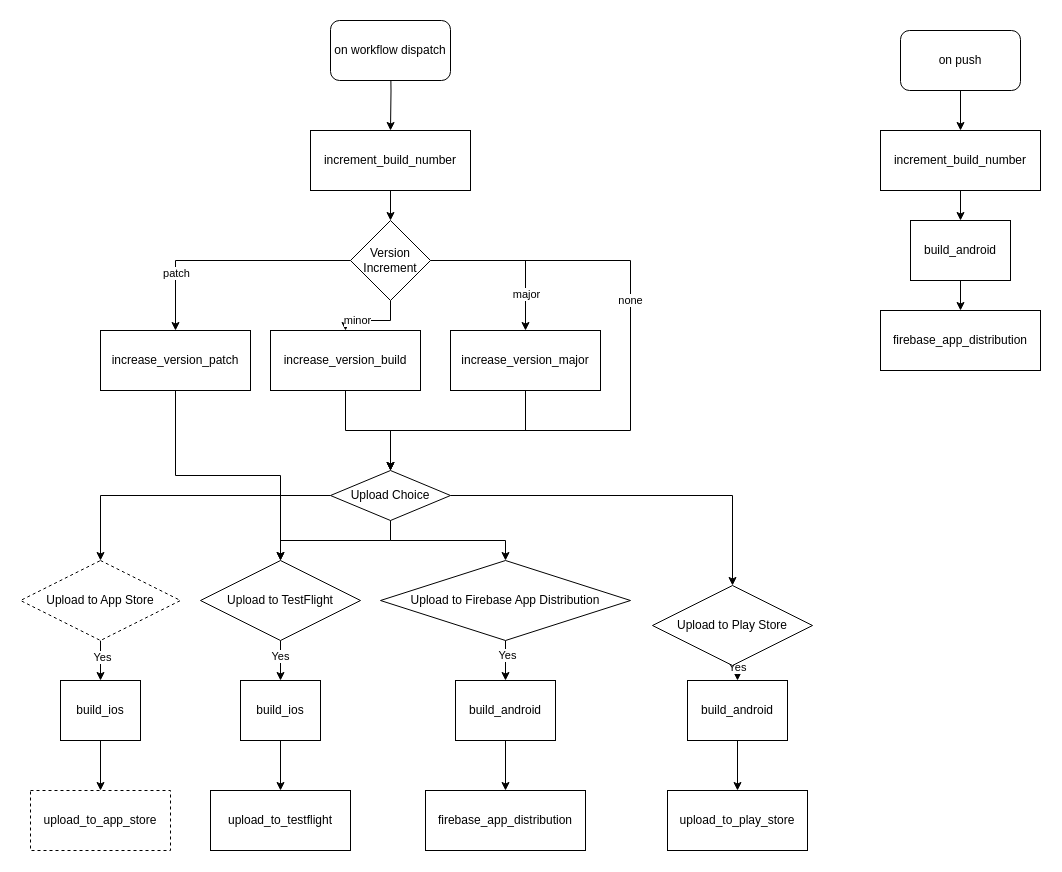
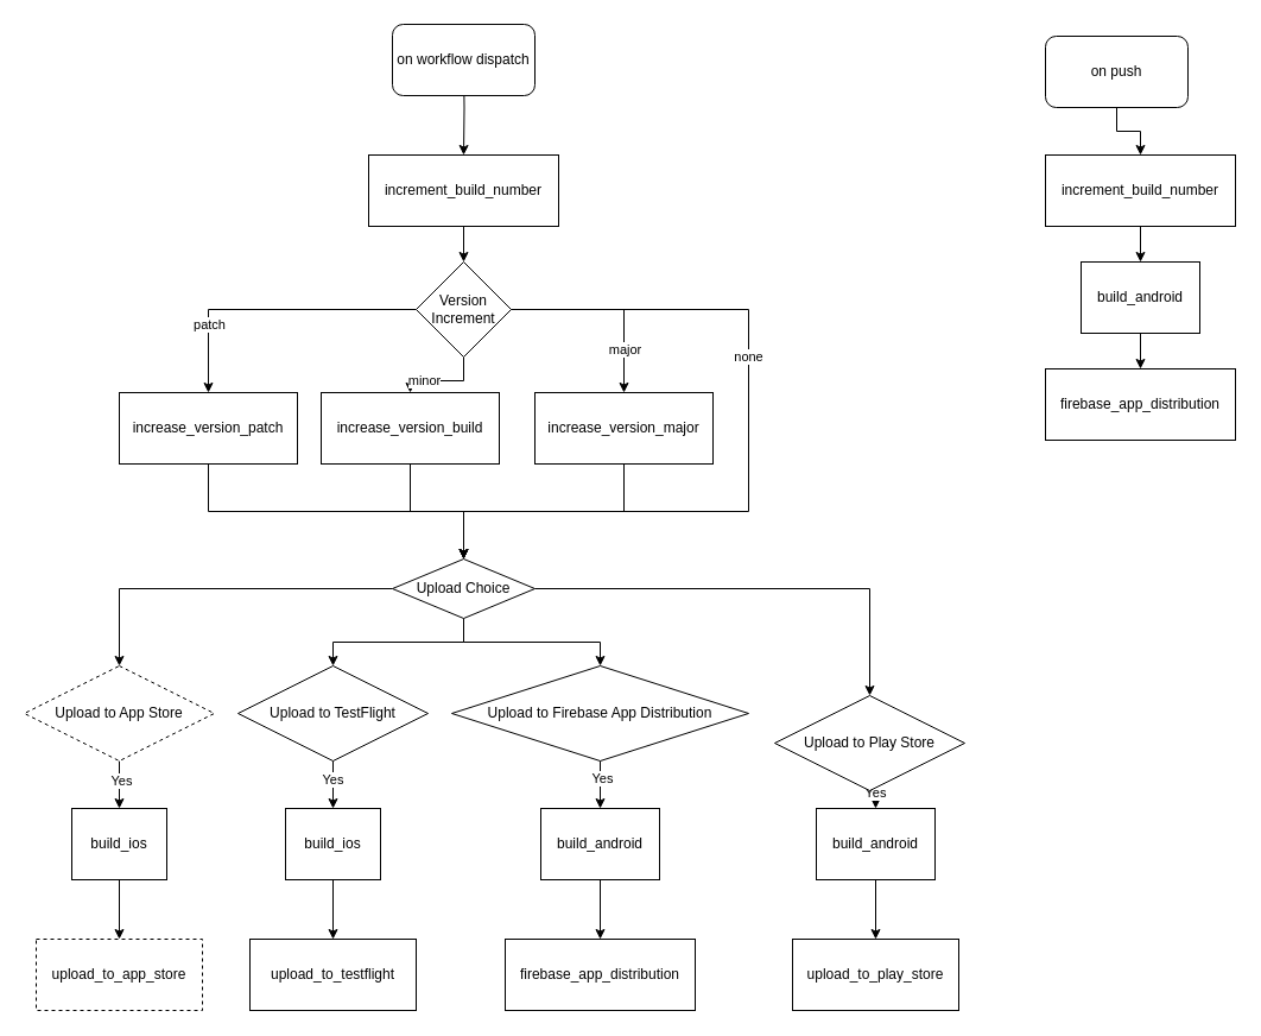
  <mxCell id="0" />
  <mxCell id="1" parent="0" />
  <mxCell id="2" style="edgeStyle=orthogonalEdgeStyle;rounded=0;orthogonalLoop=1;jettySize=auto;html=1;entryX=0.5;entryY=0;entryDx=0;entryDy=0;" edge="1" parent="1" target="27"><mxGeometry relative="1" as="geometry"><mxPoint x="390" y="50" as="sourcePoint" /><mxPoint x="390" y="120" as="targetPoint" /></mxGeometry></mxCell>
  <mxCell id="3" value="on&amp;nbsp;workflow dispatch" style="rounded=1;whiteSpace=wrap;html=1;" vertex="1" parent="1"><mxGeometry x="330" y="20" width="120" height="60" as="geometry" /></mxCell>
  <mxCell id="4" style="edgeStyle=orthogonalEdgeStyle;rounded=0;orthogonalLoop=1;jettySize=auto;html=1;exitX=0.5;exitY=1;exitDx=0;exitDy=0;entryX=0.5;entryY=0;entryDx=0;entryDy=0;" edge="1" parent="1" source="6" target="21"><mxGeometry relative="1" as="geometry" /></mxCell>
  <mxCell id="5" value="Yes" style="edgeLabel;html=1;align=center;verticalAlign=middle;resizable=0;points=[];" vertex="1" connectable="0" parent="4"><mxGeometry x="-0.357" y="-1" relative="1" as="geometry"><mxPoint as="offset" /></mxGeometry></mxCell>
  <mxCell id="6" value="Upload to Play Store" style="rhombus;whiteSpace=wrap;html=1;" vertex="1" parent="1"><mxGeometry x="652" y="585" width="160" height="80" as="geometry" /></mxCell>
  <mxCell id="7" style="edgeStyle=orthogonalEdgeStyle;rounded=0;orthogonalLoop=1;jettySize=auto;html=1;exitX=0.5;exitY=1;exitDx=0;exitDy=0;entryX=0.5;entryY=0;entryDx=0;entryDy=0;" edge="1" parent="1" source="9" target="48"><mxGeometry relative="1" as="geometry" /></mxCell>
  <mxCell id="8" value="Yes" style="edgeLabel;html=1;align=center;verticalAlign=middle;resizable=0;points=[];" vertex="1" connectable="0" parent="7"><mxGeometry x="-0.288" y="1" relative="1" as="geometry"><mxPoint as="offset" /></mxGeometry></mxCell>
  <mxCell id="9" value="Upload to Firebase App Distribution" style="rhombus;whiteSpace=wrap;html=1;" vertex="1" parent="1"><mxGeometry x="380" y="560" width="250" height="80" as="geometry" /></mxCell>
  <mxCell id="10" style="edgeStyle=orthogonalEdgeStyle;rounded=0;orthogonalLoop=1;jettySize=auto;html=1;entryX=0.5;entryY=0;entryDx=0;entryDy=0;" edge="1" parent="1" source="14" target="17"><mxGeometry relative="1" as="geometry" /></mxCell>
  <mxCell id="11" style="edgeStyle=orthogonalEdgeStyle;rounded=0;orthogonalLoop=1;jettySize=auto;html=1;exitX=0.5;exitY=1;exitDx=0;exitDy=0;" edge="1" parent="1" source="14" target="44"><mxGeometry relative="1" as="geometry" /></mxCell>
  <mxCell id="12" style="edgeStyle=orthogonalEdgeStyle;rounded=0;orthogonalLoop=1;jettySize=auto;html=1;entryX=0.5;entryY=0;entryDx=0;entryDy=0;" edge="1" parent="1" source="14" target="9"><mxGeometry relative="1" as="geometry" /></mxCell>
  <mxCell id="13" style="edgeStyle=orthogonalEdgeStyle;rounded=0;orthogonalLoop=1;jettySize=auto;html=1;entryX=0.5;entryY=0;entryDx=0;entryDy=0;" edge="1" parent="1" source="14" target="6"><mxGeometry relative="1" as="geometry" /></mxCell>
  <mxCell id="14" value="Upload Choice" style="rhombus;whiteSpace=wrap;html=1;" vertex="1" parent="1"><mxGeometry x="330" y="470" width="120" height="50" as="geometry" /></mxCell>
  <mxCell id="15" style="edgeStyle=orthogonalEdgeStyle;rounded=0;orthogonalLoop=1;jettySize=auto;html=1;exitX=0.5;exitY=1;exitDx=0;exitDy=0;entryX=0.5;entryY=0;entryDx=0;entryDy=0;" edge="1" parent="1" source="17" target="46"><mxGeometry relative="1" as="geometry" /></mxCell>
  <mxCell id="16" value="Yes" style="edgeLabel;html=1;align=center;verticalAlign=middle;resizable=0;points=[];" vertex="1" connectable="0" parent="15"><mxGeometry x="-0.2" y="1" relative="1" as="geometry"><mxPoint as="offset" /></mxGeometry></mxCell>
  <mxCell id="17" value="Upload to App Store" style="rhombus;whiteSpace=wrap;html=1;dashed=1;" vertex="1" parent="1"><mxGeometry x="20" y="560" width="160" height="80" as="geometry" /></mxCell>
  <mxCell id="18" style="edgeStyle=orthogonalEdgeStyle;rounded=0;orthogonalLoop=1;jettySize=auto;html=1;exitX=0.5;exitY=1;exitDx=0;exitDy=0;" edge="1" parent="1" source="19" target="23"><mxGeometry relative="1" as="geometry" /></mxCell>
  <mxCell id="19" value="build_ios" style="rounded=0;whiteSpace=wrap;html=1;" vertex="1" parent="1"><mxGeometry x="240" y="680" width="80" height="60" as="geometry" /></mxCell>
  <mxCell id="20" style="edgeStyle=orthogonalEdgeStyle;rounded=0;orthogonalLoop=1;jettySize=auto;html=1;entryX=0.5;entryY=0;entryDx=0;entryDy=0;" edge="1" parent="1" source="21" target="24"><mxGeometry relative="1" as="geometry" /></mxCell>
  <mxCell id="21" value="build_android" style="rounded=0;whiteSpace=wrap;html=1;" vertex="1" parent="1"><mxGeometry x="687" y="680" width="100" height="60" as="geometry" /></mxCell>
  <mxCell id="22" value="upload_to_app_store" style="rounded=0;whiteSpace=wrap;html=1;dashed=1;" vertex="1" parent="1"><mxGeometry x="30" y="790" width="140" height="60" as="geometry" /></mxCell>
  <mxCell id="23" value="upload_to_testflight" style="rounded=0;whiteSpace=wrap;html=1;" vertex="1" parent="1"><mxGeometry x="210" y="790" width="140" height="60" as="geometry" /></mxCell>
  <mxCell id="24" value="upload_to_play_store" style="rounded=0;whiteSpace=wrap;html=1;" vertex="1" parent="1"><mxGeometry x="667" y="790" width="140" height="60" as="geometry" /></mxCell>
  <mxCell id="25" value="firebase_app_distribution" style="rounded=0;whiteSpace=wrap;html=1;" vertex="1" parent="1"><mxGeometry x="425" y="790" width="160" height="60" as="geometry" /></mxCell>
  <mxCell id="26" style="edgeStyle=orthogonalEdgeStyle;rounded=0;orthogonalLoop=1;jettySize=auto;html=1;exitX=0.5;exitY=1;exitDx=0;exitDy=0;" edge="1" parent="1" source="27" target="37"><mxGeometry relative="1" as="geometry" /></mxCell>
  <mxCell id="27" value="increment_build_number" style="rounded=0;whiteSpace=wrap;html=1;" vertex="1" parent="1"><mxGeometry x="310" y="130" width="160" height="60" as="geometry" /></mxCell>
- <mxCell id="28" style="edgeStyle=orthogonalEdgeStyle;rounded=0;orthogonalLoop=1;jettySize=auto;html=1;exitX=0.5;exitY=1;exitDx=0;exitDy=0;" edge="1" parent="1" source="29" target="44"><mxGeometry relative="1" as="geometry" /></mxCell>
+ <mxCell id="28" style="edgeStyle=orthogonalEdgeStyle;rounded=0;orthogonalLoop=1;jettySize=auto;html=1;exitX=0.5;exitY=1;exitDx=0;exitDy=0;" edge="1" parent="1" source="29" target="14"><mxGeometry relative="1" as="geometry" /></mxCell>
  <mxCell id="29" value="increase_version_patch" style="rounded=0;whiteSpace=wrap;html=1;" vertex="1" parent="1"><mxGeometry x="100" y="330" width="150" height="60" as="geometry" /></mxCell>
  <mxCell id="30" value="minor" style="edgeStyle=orthogonalEdgeStyle;rounded=0;orthogonalLoop=1;jettySize=auto;html=1;exitX=0.5;exitY=1;exitDx=0;exitDy=0;" edge="1" parent="1" source="37" target="39"><mxGeometry x="0.41" relative="1" as="geometry"><mxPoint as="offset" /></mxGeometry></mxCell>
  <mxCell id="31" style="edgeStyle=orthogonalEdgeStyle;rounded=0;orthogonalLoop=1;jettySize=auto;html=1;exitX=0;exitY=0.5;exitDx=0;exitDy=0;" edge="1" parent="1" source="37" target="29"><mxGeometry relative="1" as="geometry" /></mxCell>
  <mxCell id="32" value="patch" style="edgeLabel;html=1;align=center;verticalAlign=middle;resizable=0;points=[];" vertex="1" connectable="0" parent="31"><mxGeometry x="0.524" relative="1" as="geometry"><mxPoint as="offset" /></mxGeometry></mxCell>
  <mxCell id="33" style="edgeStyle=orthogonalEdgeStyle;rounded=0;orthogonalLoop=1;jettySize=auto;html=1;" edge="1" parent="1" source="37" target="41"><mxGeometry relative="1" as="geometry" /></mxCell>
  <mxCell id="34" value="major" style="edgeLabel;html=1;align=center;verticalAlign=middle;resizable=0;points=[];" vertex="1" connectable="0" parent="33"><mxGeometry x="0.547" relative="1" as="geometry"><mxPoint as="offset" /></mxGeometry></mxCell>
  <mxCell id="35" style="edgeStyle=orthogonalEdgeStyle;rounded=0;orthogonalLoop=1;jettySize=auto;html=1;exitX=1;exitY=0.5;exitDx=0;exitDy=0;" edge="1" parent="1" source="37" target="14"><mxGeometry relative="1" as="geometry"><mxPoint x="700" y="420" as="targetPoint" /><Array as="points"><mxPoint x="630" y="260" /><mxPoint x="630" y="430" /><mxPoint x="390" y="430" /></Array></mxGeometry></mxCell>
  <mxCell id="36" value="none" style="edgeLabel;html=1;align=center;verticalAlign=middle;resizable=0;points=[];" vertex="1" connectable="0" parent="35"><mxGeometry x="-0.266" y="-1" relative="1" as="geometry"><mxPoint as="offset" /></mxGeometry></mxCell>
  <mxCell id="37" value="Version Increment" style="rhombus;whiteSpace=wrap;html=1;" vertex="1" parent="1"><mxGeometry x="350" y="220" width="80" height="80" as="geometry" /></mxCell>
  <mxCell id="38" style="edgeStyle=orthogonalEdgeStyle;rounded=0;orthogonalLoop=1;jettySize=auto;html=1;exitX=0.5;exitY=1;exitDx=0;exitDy=0;" edge="1" parent="1" source="39" target="14"><mxGeometry relative="1" as="geometry" /></mxCell>
  <mxCell id="39" value="increase_version_build" style="rounded=0;whiteSpace=wrap;html=1;" vertex="1" parent="1"><mxGeometry x="270" y="330" width="150" height="60" as="geometry" /></mxCell>
  <mxCell id="40" style="edgeStyle=orthogonalEdgeStyle;rounded=0;orthogonalLoop=1;jettySize=auto;html=1;exitX=0.5;exitY=1;exitDx=0;exitDy=0;entryX=0.5;entryY=0;entryDx=0;entryDy=0;" edge="1" parent="1" source="41" target="14"><mxGeometry relative="1" as="geometry" /></mxCell>
  <mxCell id="41" value="increase_version_major" style="rounded=0;whiteSpace=wrap;html=1;" vertex="1" parent="1"><mxGeometry x="450" y="330" width="150" height="60" as="geometry" /></mxCell>
  <mxCell id="42" style="edgeStyle=orthogonalEdgeStyle;rounded=0;orthogonalLoop=1;jettySize=auto;html=1;exitX=0.5;exitY=1;exitDx=0;exitDy=0;entryX=0.5;entryY=0;entryDx=0;entryDy=0;" edge="1" parent="1" source="44" target="19"><mxGeometry relative="1" as="geometry" /></mxCell>
  <mxCell id="43" value="Yes" style="edgeLabel;html=1;align=center;verticalAlign=middle;resizable=0;points=[];" vertex="1" connectable="0" parent="42"><mxGeometry x="-0.245" y="-1" relative="1" as="geometry"><mxPoint as="offset" /></mxGeometry></mxCell>
  <mxCell id="44" value="Upload to TestFlight" style="rhombus;whiteSpace=wrap;html=1;" vertex="1" parent="1"><mxGeometry x="200" y="560" width="160" height="80" as="geometry" /></mxCell>
  <mxCell id="45" style="edgeStyle=orthogonalEdgeStyle;rounded=0;orthogonalLoop=1;jettySize=auto;html=1;exitX=0.5;exitY=1;exitDx=0;exitDy=0;entryX=0.5;entryY=0;entryDx=0;entryDy=0;" edge="1" parent="1" source="46" target="22"><mxGeometry relative="1" as="geometry" /></mxCell>
  <mxCell id="46" value="build_ios" style="rounded=0;whiteSpace=wrap;html=1;" vertex="1" parent="1"><mxGeometry x="60" y="680" width="80" height="60" as="geometry" /></mxCell>
  <mxCell id="47" style="edgeStyle=orthogonalEdgeStyle;rounded=0;orthogonalLoop=1;jettySize=auto;html=1;exitX=0.5;exitY=1;exitDx=0;exitDy=0;entryX=0.5;entryY=0;entryDx=0;entryDy=0;" edge="1" parent="1" source="48" target="25"><mxGeometry relative="1" as="geometry" /></mxCell>
  <mxCell id="48" value="build_android" style="rounded=0;whiteSpace=wrap;html=1;" vertex="1" parent="1"><mxGeometry x="455" y="680" width="100" height="60" as="geometry" /></mxCell>
  <mxCell id="49" style="edgeStyle=orthogonalEdgeStyle;rounded=0;orthogonalLoop=1;jettySize=auto;html=1;exitX=0.5;exitY=1;exitDx=0;exitDy=0;entryX=0.5;entryY=0;entryDx=0;entryDy=0;entryPerimeter=0;" edge="1" parent="1" source="50" target="52"><mxGeometry relative="1" as="geometry" /></mxCell>
- <mxCell id="50" value="on push" style="rounded=1;whiteSpace=wrap;html=1;" vertex="1" parent="1"><mxGeometry x="900" y="30" width="120" height="60" as="geometry" /></mxCell>
+ <mxCell id="50" value="on push" style="rounded=1;whiteSpace=wrap;html=1;" vertex="1" parent="1"><mxGeometry x="880" y="30" width="120" height="60" as="geometry" /></mxCell>
  <mxCell id="51" style="edgeStyle=orthogonalEdgeStyle;rounded=0;orthogonalLoop=1;jettySize=auto;html=1;exitX=0.5;exitY=1;exitDx=0;exitDy=0;" edge="1" parent="1" source="52" target="54"><mxGeometry relative="1" as="geometry" /></mxCell>
  <mxCell id="52" value="increment_build_number" style="rounded=0;whiteSpace=wrap;html=1;" vertex="1" parent="1"><mxGeometry x="880" y="130" width="160" height="60" as="geometry" /></mxCell>
  <mxCell id="53" style="edgeStyle=orthogonalEdgeStyle;rounded=0;orthogonalLoop=1;jettySize=auto;html=1;exitX=0.5;exitY=1;exitDx=0;exitDy=0;entryX=0.5;entryY=0;entryDx=0;entryDy=0;" edge="1" parent="1" source="54" target="55"><mxGeometry relative="1" as="geometry" /></mxCell>
  <mxCell id="54" value="build_android" style="rounded=0;whiteSpace=wrap;html=1;" vertex="1" parent="1"><mxGeometry x="910" y="220" width="100" height="60" as="geometry" /></mxCell>
  <mxCell id="55" value="firebase_app_distribution" style="rounded=0;whiteSpace=wrap;html=1;" vertex="1" parent="1"><mxGeometry x="880" y="310" width="160" height="60" as="geometry" /></mxCell>
